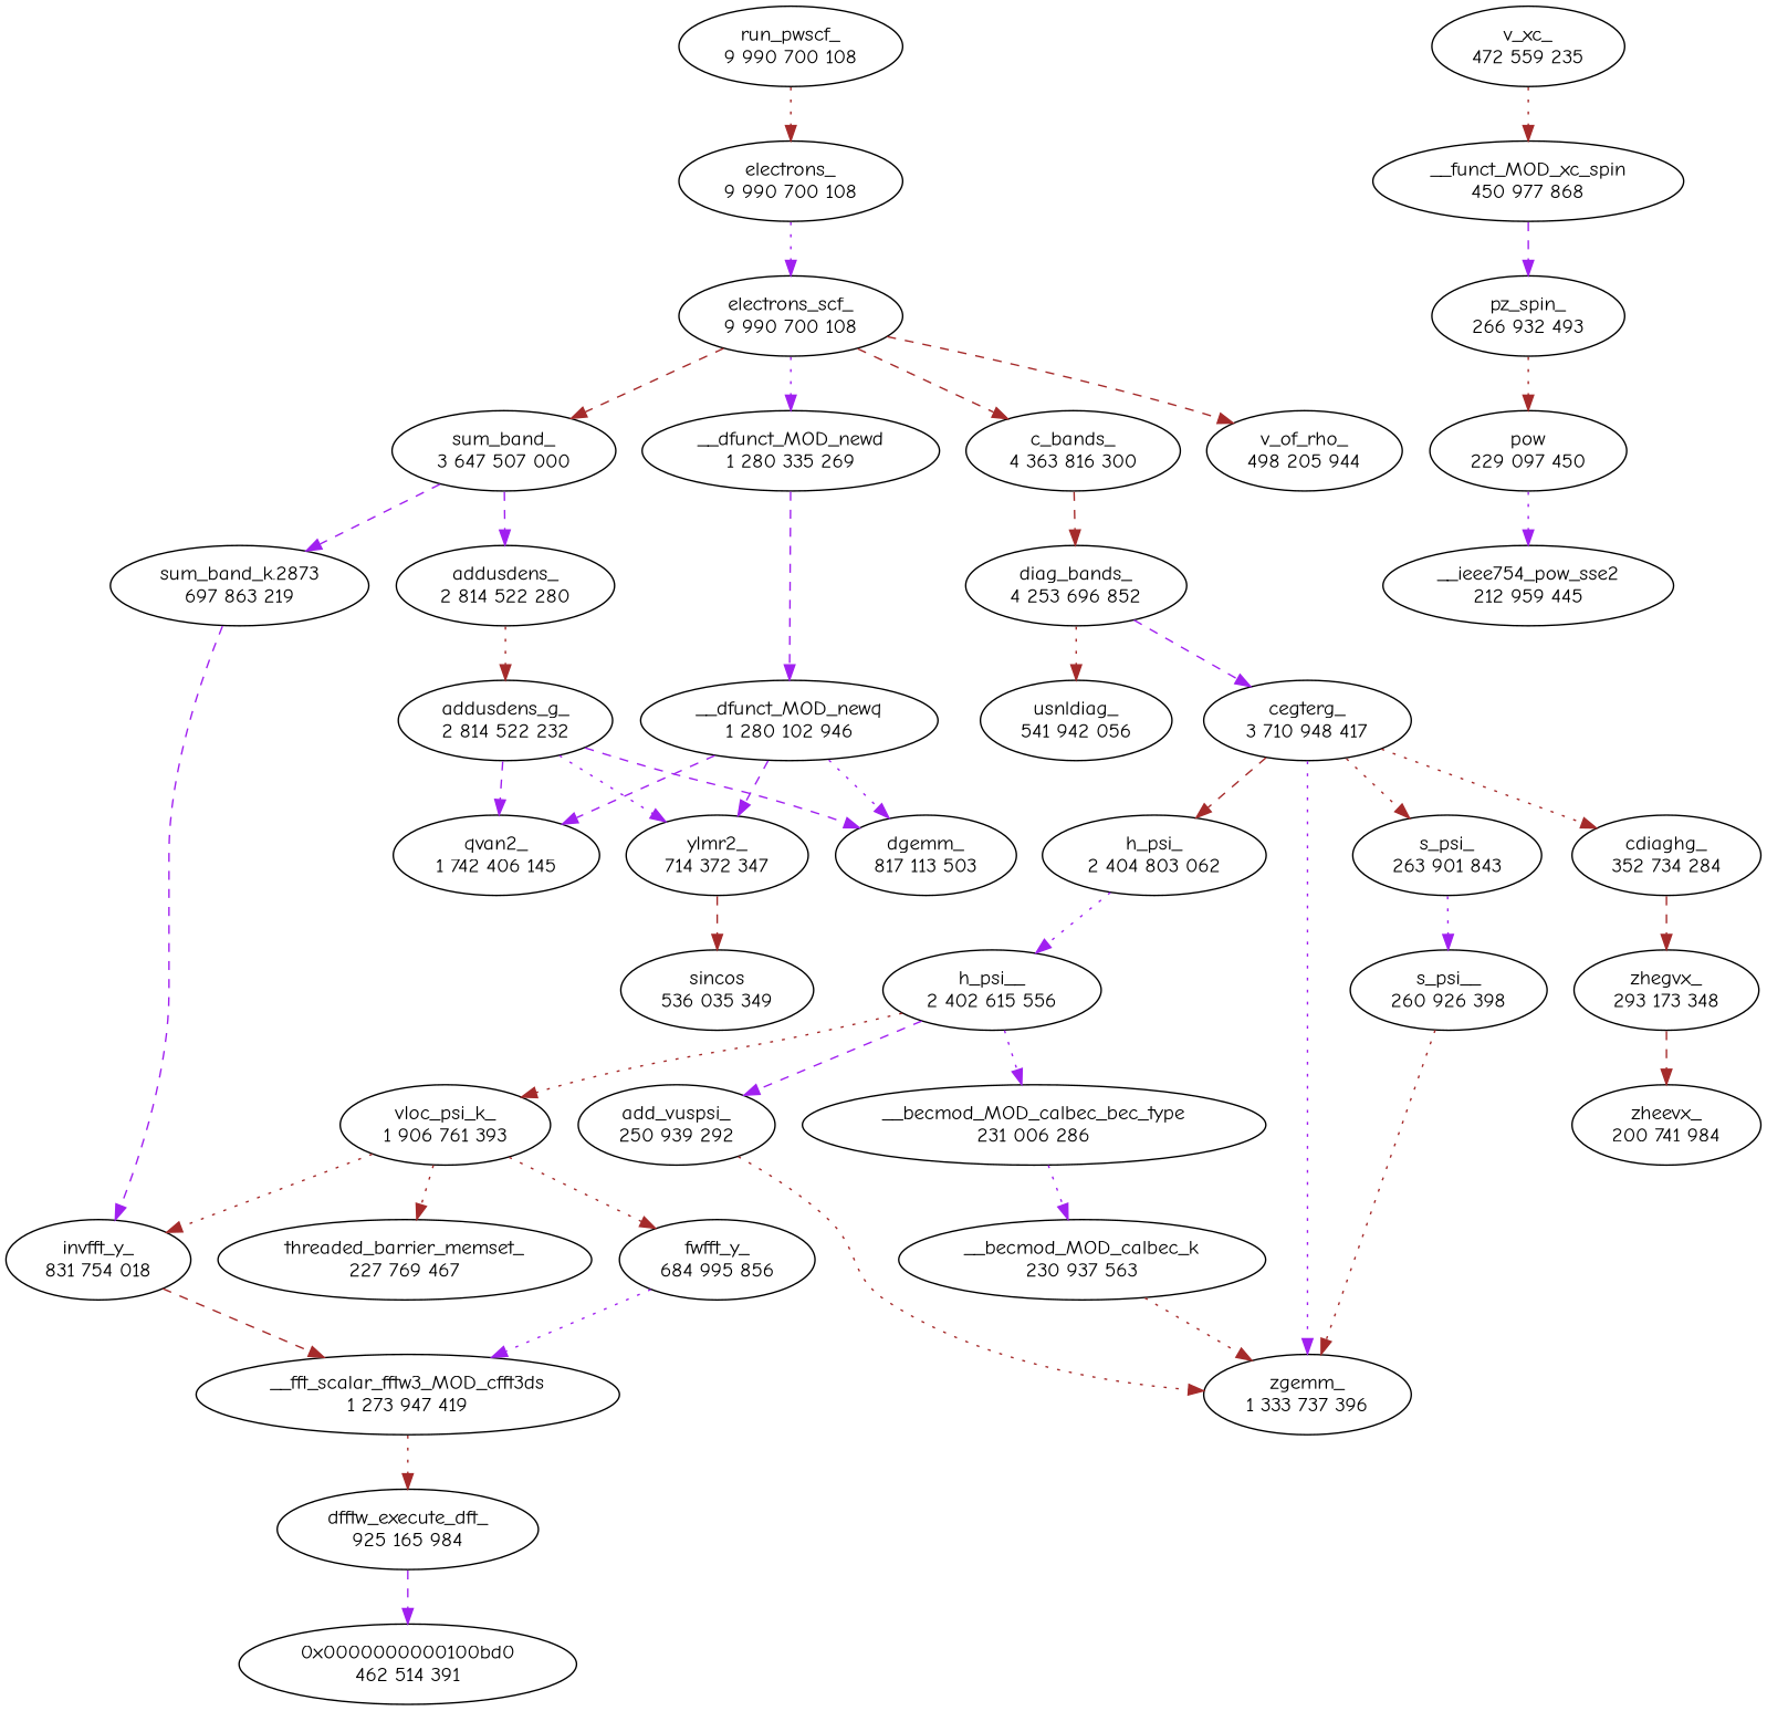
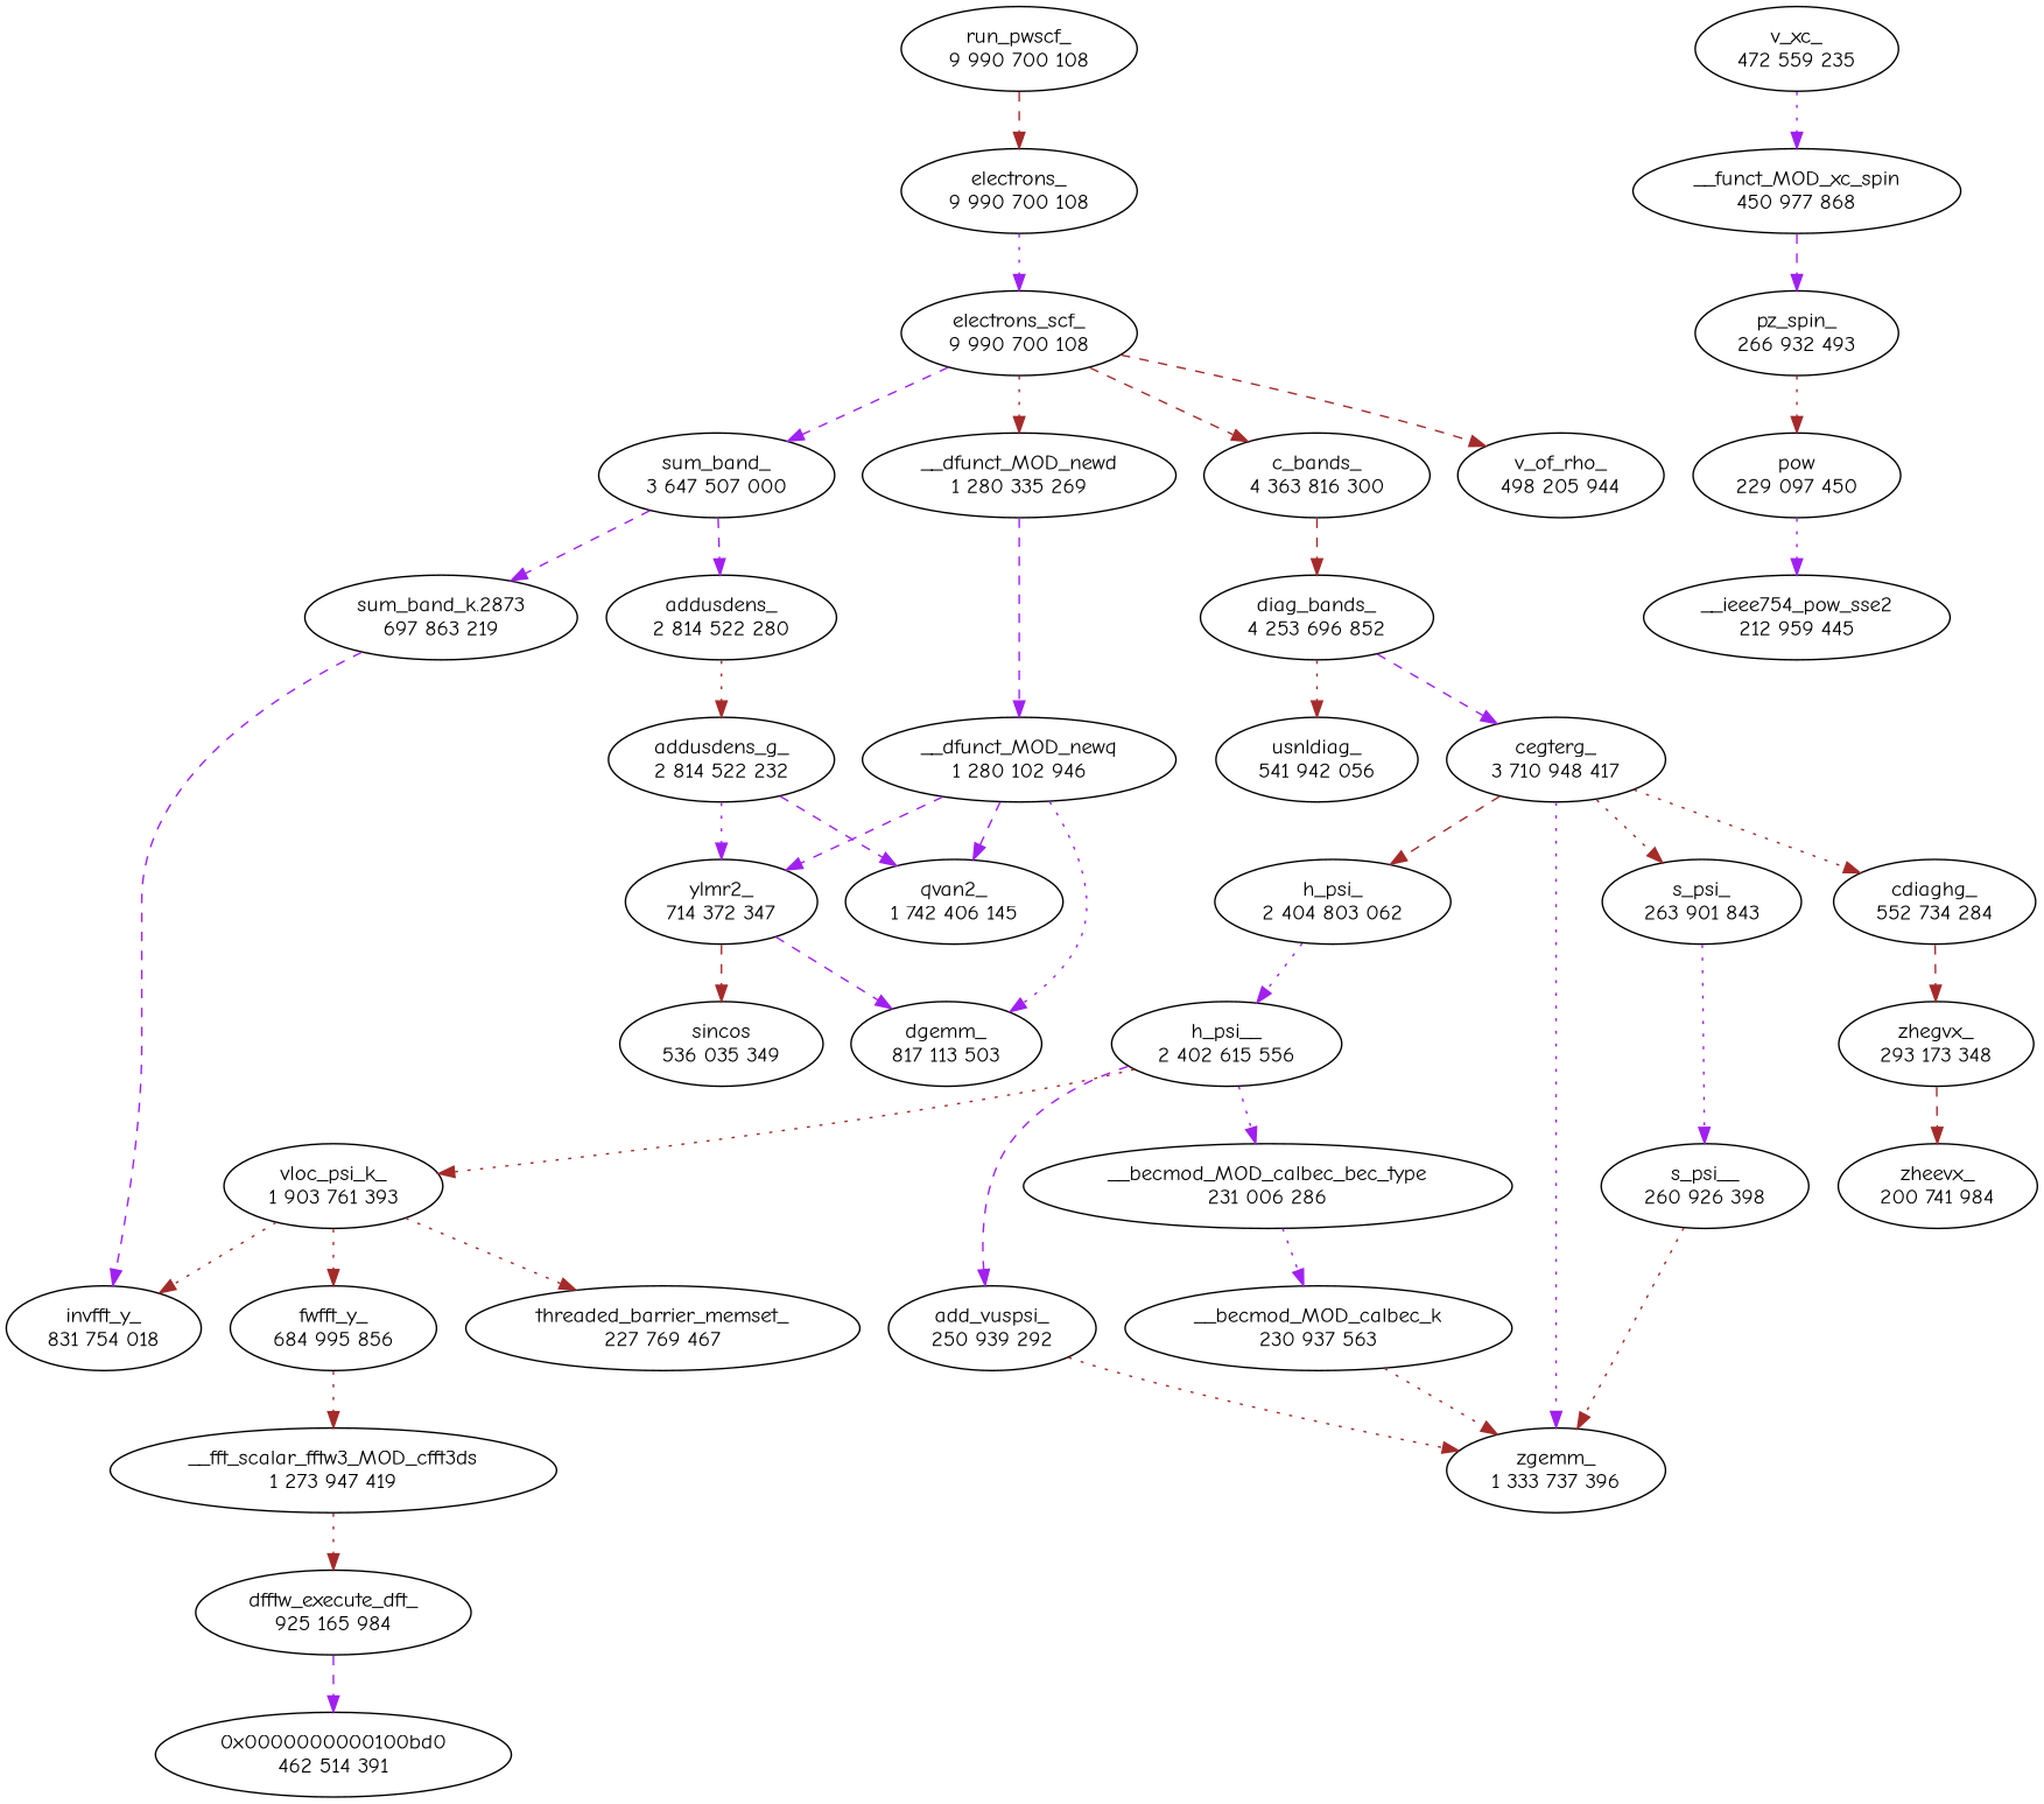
  digraph {
    fontname="Comic Neue"
    node [fontname="Comic Neue"]
    edge [color=brown fontname="Comic Neue" style=dotted weight=3]
    n1 [label="sincos\n536 035 349"]
    n2 [label="pow\n229 097 450"]
    n3 [label="__ieee754_pow_sse2\n212 959 445"]
    n4 [label="dfftw_execute_dft_\n925 165 984"]
    n5 [label="0x0000000000100bd0\n462 514 391"]
    n6 [label="diag_bands_\n4 253 696 852"]
    n7 [label="usnldiag_\n541 942 056"]
    n8 [label="cegterg_\n3 710 948 417"]
    n9 [label="zgemm_\n1 333 737 396"]
    n10 [label="h_psi_\n2 404 803 062"]
-   n11 [label="cdiaghg_\n352 734 284"]
+   n11 [label="cdiaghg_\n552 734 284"]
    n12 [label="s_psi_\n263 901 843"]
    n13 [label="dgemm_\n817 113 503"]
    n14 [label="__fft_scalar_fftw3_MOD_cfft3ds\n1 273 947 419"]
    n15 [label="threaded_barrier_memset_\n227 769 467"]
    n16 [label="qvan2_\n1 742 406 145"]
    n17 [label="add_vuspsi_\n250 939 292"]
    n18 [label="invfft_y_\n831 754 018"]
    n19 [label="fwfft_y_\n684 995 856"]
    n20 [label="ylmr2_\n714 372 347"]
    n21 [label="addusdens_\n2 814 522 280"]
    n22 [label="addusdens_g_\n2 814 522 232"]
    n23 [label="v_xc_\n472 559 235"]
    n24 [label="__funct_MOD_xc_spin\n450 977 868"]
    n25 [label="pz_spin_\n266 932 493"]
    n26 [label="h_psi__\n2 402 615 556"]
-   n27 [label="vloc_psi_k_\n1 906 761 393"]
+   n27 [label="vloc_psi_k_\n1 903 761 393"]
    n28 [label="__becmod_MOD_calbec_bec_type\n231 006 286"]
    n29 [label="__becmod_MOD_calbec_k\n230 937 563"]
    n30 [label="__dfunct_MOD_newd\n1 280 335 269"]
    n31 [label="__dfunct_MOD_newq\n1 280 102 946"]
    n32 [label="electrons_scf_\n9 990 700 108"]
    n33 [label="sum_band_\n3 647 507 000"]
    n34 [label="c_bands_\n4 363 816 300"]
    n35 [label="v_of_rho_\n498 205 944"]
    n36 [label="sum_band_k.2873\n697 863 219"]
    n37 [label="electrons_\n9 990 700 108"]
    n38 [label="zhegvx_\n293 173 348"]
    n39 [label="zheevx_\n200 741 984"]
    n40 [label="s_psi__\n260 926 398"]
    n41 [label="run_pwscf_\n9 990 700 108"]
    n2 -> n3 [color=purple weight=2]
    n4 -> n5 [color=purple style=dashed weight=2]
    n6 -> n7
    n6 -> n8 [color=purple style=dashed]
    n8 -> n9 [color=purple]
    n8 -> n10 [style=dashed]
    n8 -> n11 [weight=2]
    n8 -> n12 [weight=2]
    n10 -> n26 [color=purple]
    n11 -> n38 [style=dashed weight=2]
    n12 -> n40 [color=purple weight=2]
    n14 -> n4
    n17 -> n9 [weight=2]
-   n18 -> n14 [style=dashed]
-   n19 -> n14 [color=purple]
+   n19 -> n14
    n20 -> n1 [style=dashed]
    n21 -> n22
-   n22 -> n13 [color=purple style=dashed]
+   n20 -> n13 [color=purple style=dashed]
    n22 -> n16 [color=purple style=dashed]
    n22 -> n20 [color=purple weight=2]
-   n23 -> n24 [weight=2]
+   n23 -> n24 [color=purple weight=2]
    n24 -> n25 [color=purple style=dashed weight=2]
    n25 -> n2 [weight=2]
    n26 -> n17 [color=purple style=dashed weight=2]
    n26 -> n27
    n26 -> n28 [color=purple weight=2]
    n27 -> n15 [weight=2]
    n27 -> n18
    n27 -> n19
    n28 -> n29 [color=purple weight=2]
    n29 -> n9 [weight=2]
    n30 -> n31 [color=purple style=dashed]
    n31 -> n13 [color=purple weight=2]
    n31 -> n16 [color=purple style=dashed]
    n31 -> n20 [color=purple style=dashed weight=2]
-   n32 -> n30 [color=purple]
-   n32 -> n33 [style=dashed]
+   n32 -> n30
+   n32 -> n33 [color=purple style=dashed]
    n32 -> n34 [style=dashed]
    n32 -> n35 [style=dashed weight=2]
    n33 -> n21 [color=purple style=dashed]
    n33 -> n36 [color=purple style=dashed]
    n34 -> n6 [style=dashed]
    n36 -> n18 [color=purple style=dashed weight=2]
    n37 -> n32 [color=purple]
    n38 -> n39 [style=dashed weight=2]
    n40 -> n9 [weight=2]
-   n41 -> n37
+   n41 -> n37 [style=dashed]
  }
